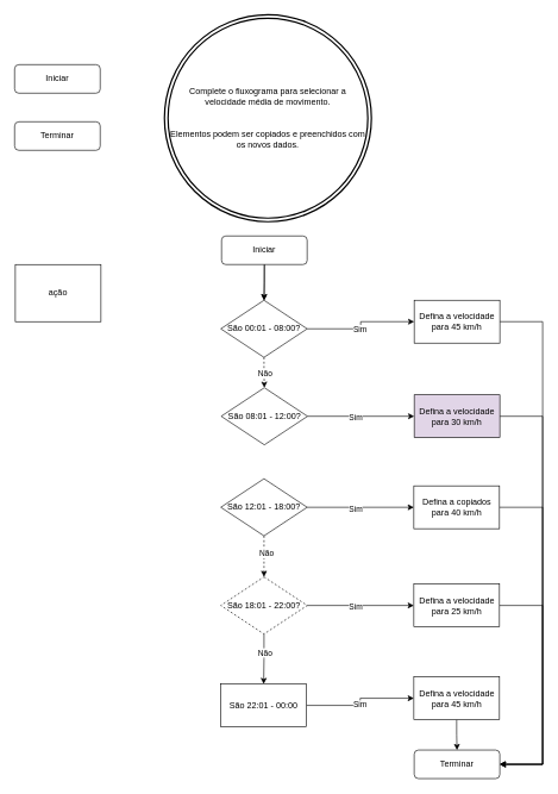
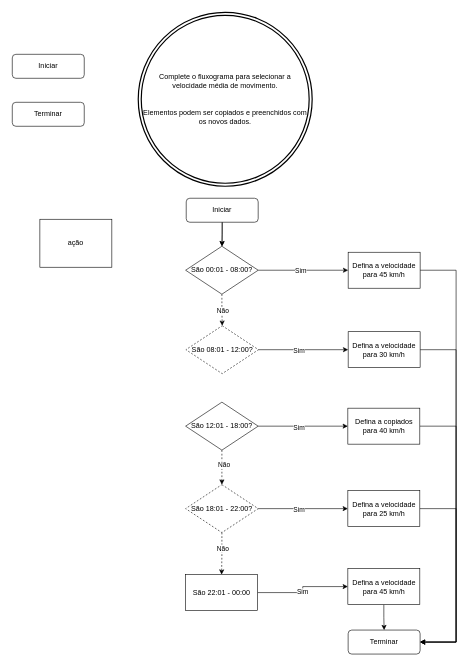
  <mxCell id="0" />
  <mxCell id="1" parent="0" />
  <mxCell id="2" value="" style="edgeStyle=orthogonalEdgeStyle;rounded=0;orthogonalLoop=1;jettySize=auto;html=1;" parent="1" source="3" target="11" edge="1"><mxGeometry relative="1" as="geometry" /></mxCell>
  <mxCell id="3" value="&lt;span style=&quot;&quot; lang=&quot;EN-US&quot;&gt;&lt;font style=&quot;font-size: 12px;&quot;&gt;Iniciar&lt;/font&gt;&lt;/span&gt;" style="rounded=1;whiteSpace=wrap;html=1;" parent="1" vertex="1"><mxGeometry x="310" y="330" width="120" height="40" as="geometry" /></mxCell>
  <mxCell id="4" value="&lt;span style=&quot;&quot; lang=&quot;EN-US&quot;&gt;&lt;font style=&quot;font-size: 12px;&quot;&gt;Terminar&lt;/font&gt;&lt;/span&gt;" style="rounded=1;whiteSpace=wrap;html=1;" parent="1" vertex="1"><mxGeometry x="20" y="170" width="120" height="40" as="geometry" /></mxCell>
- <mxCell id="5" value="&lt;span lang=&quot;EN-US&quot;&gt;&lt;font style=&quot;font-size: 12px;&quot;&gt;ação&lt;/font&gt;&lt;/span&gt;" style="rounded=0;whiteSpace=wrap;html=1;" parent="1" vertex="1"><mxGeometry x="21" y="370" width="120" height="80" as="geometry" /></mxCell>
+ <mxCell id="5" value="&lt;span lang=&quot;EN-US&quot;&gt;&lt;font style=&quot;font-size: 12px;&quot;&gt;ação&lt;/font&gt;&lt;/span&gt;" style="rounded=0;whiteSpace=wrap;html=1;" parent="1" vertex="1"><mxGeometry x="66" y="365" width="120" height="80" as="geometry" /></mxCell>
  <mxCell id="6" value="Complete o fluxograma para selecionar a velocidade média de movimento.&lt;br&gt;&lt;p style=&quot;font-style: normal ; font-weight: normal ; letter-spacing: normal ; text-align: center ; text-indent: 0px ; text-transform: none ; word-spacing: 0px ; text-decoration: none ; margin: 0px ; font-stretch: normal ; line-height: normal ; font-size: 13px&quot;&gt;&lt;span style=&quot;background-color: initial;&quot;&gt;&amp;nbsp;&lt;/span&gt;&lt;br&gt;&lt;/p&gt;&lt;font style=&quot;&quot;&gt;&lt;span style=&quot;font-size: 13px; font-style: normal; font-weight: normal; letter-spacing: normal; text-align: center; text-indent: 0px; text-transform: none; word-spacing: 0px; text-decoration: none; display: inline; float: none;&quot;&gt;&amp;nbsp;&lt;/span&gt;&lt;br style=&quot;font-style: normal ; font-weight: normal ; letter-spacing: normal ; text-align: center ; text-indent: 0px ; text-transform: none ; word-spacing: 0px ; text-decoration: none&quot;&gt;&lt;span style=&quot;text-align: center; text-indent: 0px; display: inline; float: none;&quot;&gt;&lt;span style=&quot;&quot; class=&quot;Apple-converted-space&quot;&gt;&lt;font style=&quot;&quot;&gt;Elementos podem ser copiados e preenchidos com os novos dados.&lt;br&gt;&lt;/font&gt;&lt;/span&gt;&lt;/span&gt;&lt;/font&gt;" style="ellipse;shape=doubleEllipse;whiteSpace=wrap;html=1;strokeWidth=2;" parent="1" vertex="1"><mxGeometry x="230" y="20" width="290" height="290" as="geometry" /></mxCell>
  <mxCell id="7" value="" style="edgeStyle=orthogonalEdgeStyle;rounded=0;orthogonalLoop=1;jettySize=auto;html=1;dashed=1;" parent="1" source="11" target="13" edge="1"><mxGeometry relative="1" as="geometry" /></mxCell>
  <mxCell id="8" value="Não" style="edgeLabel;html=1;align=center;verticalAlign=middle;resizable=0;points=[];" parent="7" vertex="1" connectable="0"><mxGeometry x="0.05" relative="1" as="geometry"><mxPoint as="offset" /></mxGeometry></mxCell>
  <mxCell id="9" value="" style="edgeStyle=orthogonalEdgeStyle;rounded=0;orthogonalLoop=1;jettySize=auto;html=1;" parent="1" source="11" target="15" edge="1"><mxGeometry relative="1" as="geometry" /></mxCell>
  <mxCell id="10" value="Sim" style="edgeLabel;html=1;align=center;verticalAlign=middle;resizable=0;points=[];" parent="9" vertex="1" connectable="0"><mxGeometry x="-0.442" y="1" relative="1" as="geometry"><mxPoint x="28" y="1" as="offset" /></mxGeometry></mxCell>
- <mxCell id="11" value="&lt;span style=&quot;&quot; lang=&quot;EN-US&quot;&gt;&lt;font style=&quot;font-size: 12px;&quot;&gt;São 00:01 - 08:00?&lt;/font&gt;&lt;/span&gt;" style="rhombus;whiteSpace=wrap;html=1;" parent="1" vertex="1"><mxGeometry x="309" y="420" width="121" height="80" as="geometry" /></mxCell>
+ <mxCell id="11" value="&lt;span style=&quot;&quot; lang=&quot;EN-US&quot;&gt;&lt;font style=&quot;font-size: 12px;&quot;&gt;São 00:01 - 08:00?&lt;/font&gt;&lt;/span&gt;" style="rhombus;whiteSpace=wrap;html=1;" parent="1" vertex="1"><mxGeometry x="309" y="410" width="121" height="80" as="geometry" /></mxCell>
  <mxCell id="12" value="" style="endArrow=classic;html=1;rounded=0;" parent="1" target="11" edge="1"><mxGeometry width="50" height="50" relative="1" as="geometry"><mxPoint x="370" y="370" as="sourcePoint" /><mxPoint x="370" y="410" as="targetPoint" /></mxGeometry></mxCell>
- <mxCell id="13" value="São 08:01 - 12:00?" style="rhombus;whiteSpace=wrap;html=1;" parent="1" vertex="1"><mxGeometry x="309.5" y="542.5" width="121" height="80" as="geometry" /></mxCell>
+ <mxCell id="13" value="São 08:01 - 12:00?" style="rhombus;whiteSpace=wrap;html=1;dashed=1;" parent="1" vertex="1"><mxGeometry x="309.5" y="542.5" width="121" height="80" as="geometry" /></mxCell>
  <mxCell id="14" style="edgeStyle=orthogonalEdgeStyle;rounded=0;orthogonalLoop=1;jettySize=auto;html=1;exitX=1;exitY=0.5;exitDx=0;exitDy=0;entryX=1;entryY=0.5;entryDx=0;entryDy=0;" edge="1" parent="1" source="15" target="40"><mxGeometry relative="1" as="geometry"><Array as="points"><mxPoint x="760" y="450" /><mxPoint x="760" y="1070" /></Array></mxGeometry></mxCell>
  <mxCell id="15" value="Defina a velocidade para 45 km/h" style="whiteSpace=wrap;html=1;" parent="1" vertex="1"><mxGeometry x="580" y="420" width="120" height="60" as="geometry" /></mxCell>
  <mxCell id="16" value="&lt;span style=&quot;&quot; lang=&quot;EN-US&quot;&gt;&lt;font style=&quot;font-size: 12px;&quot;&gt;Iniciar&lt;/font&gt;&lt;/span&gt;" style="rounded=1;whiteSpace=wrap;html=1;" parent="1" vertex="1"><mxGeometry x="20" y="90" width="120" height="40" as="geometry" /></mxCell>
  <mxCell id="17" value="" style="endArrow=classic;html=1;rounded=0;exitX=1;exitY=0.5;exitDx=0;exitDy=0;" edge="1" parent="1" source="13"><mxGeometry width="50" height="50" relative="1" as="geometry"><mxPoint x="340" y="542.5" as="sourcePoint" /><mxPoint x="580" y="582.5" as="targetPoint" /></mxGeometry></mxCell>
  <mxCell id="18" value="Sim" style="edgeLabel;html=1;align=center;verticalAlign=middle;resizable=0;points=[];" vertex="1" connectable="0" parent="17"><mxGeometry x="-0.103" y="-2" relative="1" as="geometry"><mxPoint as="offset" /></mxGeometry></mxCell>
  <mxCell id="19" style="edgeStyle=orthogonalEdgeStyle;rounded=0;orthogonalLoop=1;jettySize=auto;html=1;exitX=1;exitY=0.5;exitDx=0;exitDy=0;entryX=1;entryY=0.5;entryDx=0;entryDy=0;" edge="1" parent="1" source="20" target="40"><mxGeometry relative="1" as="geometry"><Array as="points"><mxPoint x="760" y="583" /><mxPoint x="760" y="1070" /></Array></mxGeometry></mxCell>
- <mxCell id="20" value="Defina a velocidade para 30 km/h" style="rounded=0;whiteSpace=wrap;html=1;fillColor=#e1d5e7;" vertex="1" parent="1"><mxGeometry x="580" y="552.5" width="120" height="60" as="geometry" /></mxCell>
+ <mxCell id="20" value="Defina a velocidade para 30 km/h" style="rounded=0;whiteSpace=wrap;html=1;" vertex="1" parent="1"><mxGeometry x="580" y="552.5" width="120" height="60" as="geometry" /></mxCell>
  <mxCell id="21" value="São 12:01 - 18:00?" style="rhombus;whiteSpace=wrap;html=1;" vertex="1" parent="1"><mxGeometry x="309" y="670" width="121" height="80" as="geometry" /></mxCell>
  <mxCell id="22" value="" style="endArrow=classic;html=1;rounded=0;exitX=1;exitY=0.5;exitDx=0;exitDy=0;" edge="1" parent="1" source="21"><mxGeometry width="50" height="50" relative="1" as="geometry"><mxPoint x="339.5" y="670" as="sourcePoint" /><mxPoint x="579.5" y="710" as="targetPoint" /></mxGeometry></mxCell>
  <mxCell id="23" value="Sim" style="edgeLabel;html=1;align=center;verticalAlign=middle;resizable=0;points=[];" vertex="1" connectable="0" parent="22"><mxGeometry x="-0.103" y="-2" relative="1" as="geometry"><mxPoint as="offset" /></mxGeometry></mxCell>
  <mxCell id="24" style="edgeStyle=orthogonalEdgeStyle;rounded=0;orthogonalLoop=1;jettySize=auto;html=1;exitX=1;exitY=0.5;exitDx=0;exitDy=0;entryX=1;entryY=0.5;entryDx=0;entryDy=0;" edge="1" parent="1" source="25" target="40"><mxGeometry relative="1" as="geometry"><Array as="points"><mxPoint x="760" y="710" /><mxPoint x="760" y="1070" /></Array></mxGeometry></mxCell>
  <mxCell id="25" value="Defina a copiados para 40 km/h" style="rounded=0;whiteSpace=wrap;html=1;" vertex="1" parent="1"><mxGeometry x="579.5" y="680" width="120" height="60" as="geometry" /></mxCell>
- <mxCell id="26" style="edgeStyle=orthogonalEdgeStyle;rounded=0;orthogonalLoop=1;jettySize=auto;html=1;exitX=0.5;exitY=1;exitDx=0;exitDy=0;entryX=0.5;entryY=0;entryDx=0;entryDy=0;" edge="1" parent="1" source="28" target="39"><mxGeometry relative="1" as="geometry"><mxPoint x="369.5" y="937.5" as="targetPoint" /></mxGeometry></mxCell>
+ <mxCell id="26" style="edgeStyle=orthogonalEdgeStyle;rounded=0;orthogonalLoop=1;jettySize=auto;html=1;exitX=0.5;exitY=1;exitDx=0;exitDy=0;entryX=0.5;entryY=0;entryDx=0;entryDy=0;dashed=1;" edge="1" parent="1" source="28" target="39"><mxGeometry relative="1" as="geometry"><mxPoint x="369.5" y="937.5" as="targetPoint" /></mxGeometry></mxCell>
  <mxCell id="27" value="Não" style="edgeLabel;html=1;align=center;verticalAlign=middle;resizable=0;points=[];" vertex="1" connectable="0" parent="26"><mxGeometry x="-0.254" y="1" relative="1" as="geometry"><mxPoint as="offset" /></mxGeometry></mxCell>
  <mxCell id="28" value="São 18:01 - 22:00?" style="rhombus;whiteSpace=wrap;html=1;dashed=1;" vertex="1" parent="1"><mxGeometry x="309" y="807.5" width="121" height="80" as="geometry" /></mxCell>
  <mxCell id="29" value="" style="endArrow=classic;html=1;rounded=0;exitX=1;exitY=0.5;exitDx=0;exitDy=0;" edge="1" parent="1" source="28"><mxGeometry width="50" height="50" relative="1" as="geometry"><mxPoint x="339.5" y="807.5" as="sourcePoint" /><mxPoint x="579.5" y="847.5" as="targetPoint" /></mxGeometry></mxCell>
  <mxCell id="30" value="Sim" style="edgeLabel;html=1;align=center;verticalAlign=middle;resizable=0;points=[];" vertex="1" connectable="0" parent="29"><mxGeometry x="-0.103" y="-2" relative="1" as="geometry"><mxPoint as="offset" /></mxGeometry></mxCell>
  <mxCell id="31" style="edgeStyle=orthogonalEdgeStyle;rounded=0;orthogonalLoop=1;jettySize=auto;html=1;exitX=1;exitY=0.5;exitDx=0;exitDy=0;entryX=1;entryY=0.5;entryDx=0;entryDy=0;" edge="1" parent="1" source="32" target="40"><mxGeometry relative="1" as="geometry"><Array as="points"><mxPoint x="760" y="847" /><mxPoint x="760" y="1070" /></Array></mxGeometry></mxCell>
  <mxCell id="32" value="Defina a velocidade para 25 km/h" style="rounded=0;whiteSpace=wrap;html=1;" vertex="1" parent="1"><mxGeometry x="579.5" y="817.5" width="120" height="60" as="geometry" /></mxCell>
  <mxCell id="33" value="" style="endArrow=classic;html=1;rounded=0;exitX=0.5;exitY=1;exitDx=0;exitDy=0;entryX=0.5;entryY=0;entryDx=0;entryDy=0;dashed=1;" edge="1" parent="1" source="21" target="28"><mxGeometry width="50" height="50" relative="1" as="geometry"><mxPoint x="370" y="800" as="sourcePoint" /><mxPoint x="420" y="750" as="targetPoint" /></mxGeometry></mxCell>
  <mxCell id="34" value="Não" style="edgeLabel;html=1;align=center;verticalAlign=middle;resizable=0;points=[];" vertex="1" connectable="0" parent="33"><mxGeometry x="-0.158" y="3" relative="1" as="geometry"><mxPoint as="offset" /></mxGeometry></mxCell>
  <mxCell id="35" style="edgeStyle=orthogonalEdgeStyle;rounded=0;orthogonalLoop=1;jettySize=auto;html=1;exitX=0.5;exitY=1;exitDx=0;exitDy=0;entryX=0.5;entryY=0;entryDx=0;entryDy=0;" edge="1" parent="1" source="36" target="40"><mxGeometry relative="1" as="geometry" /></mxCell>
  <mxCell id="36" value="Defina a velocidade para 45 km/h" style="rounded=0;whiteSpace=wrap;html=1;" vertex="1" parent="1"><mxGeometry x="579.5" y="947.5" width="120" height="60" as="geometry" /></mxCell>
  <mxCell id="37" style="edgeStyle=orthogonalEdgeStyle;rounded=0;orthogonalLoop=1;jettySize=auto;html=1;exitX=1;exitY=0.5;exitDx=0;exitDy=0;entryX=0;entryY=0.5;entryDx=0;entryDy=0;" edge="1" parent="1" source="39" target="36"><mxGeometry relative="1" as="geometry" /></mxCell>
  <mxCell id="38" value="Sim" style="edgeLabel;html=1;align=center;verticalAlign=middle;resizable=0;points=[];" vertex="1" connectable="0" parent="37"><mxGeometry x="-0.084" y="1" relative="1" as="geometry"><mxPoint as="offset" /></mxGeometry></mxCell>
  <mxCell id="39" value="São 22:01 - 00:00" style="rounded=0;whiteSpace=wrap;html=1;" vertex="1" parent="1"><mxGeometry x="309" y="957.5" width="120" height="60" as="geometry" /></mxCell>
  <mxCell id="40" value="Terminar" style="rounded=1;whiteSpace=wrap;html=1;" vertex="1" parent="1"><mxGeometry x="580" y="1050" width="120" height="40" as="geometry" /></mxCell>
